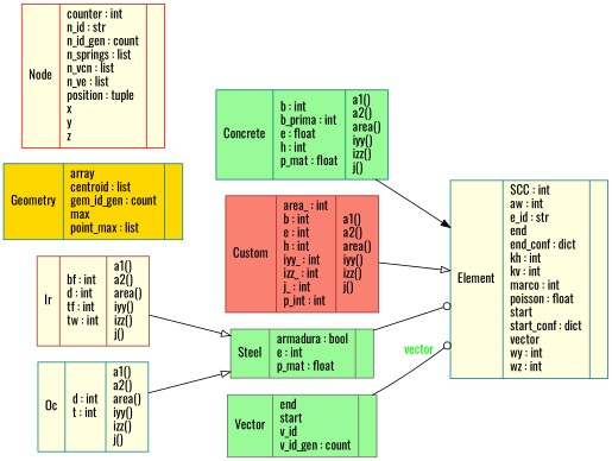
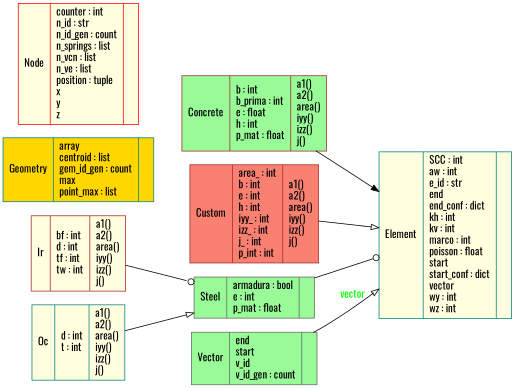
  digraph {
    fontname=Oswald
    rankdir=LR
    node [color=teal fillcolor=lightyellow fontname=Oswald shape=record style=filled]
    edge [arrowhead=onormal arrowtail=none fontname=Oswald]
-   n1 [fillcolor=palegreen label="{Concrete|b : int\lb_prima : int\le : float\lh : int\lp_mat : float\l|a1()\la2()\larea()\liyy()\lizz()\lj()\l}"]
+   n1 [color=brown fillcolor=palegreen label="{Concrete|b : int\lb_prima : int\le : float\lh : int\lp_mat : float\l|a1()\la2()\larea()\liyy()\lizz()\lj()\l}"]
    n2 [label="{Element|SCC : int\law : int\le_id : str\lend\lend_conf : dict\lkh : int\lkv : int\lmarco : int\lpoisson : float\lstart\lstart_conf : dict\lvector\lwy : int\lwz : int\l|}"]
    n3 [color=brown fillcolor=salmon label="{Custom|area_ : int\lb : int\le : int\lh : int\liyy_ : int\lizz_ : int\lj_ : int\lp_int : int\l|a1()\la2()\larea()\liyy()\lizz()\lj()\l}"]
    n4 [fillcolor=gold label="{Geometry|array\lcentroid : list\lgem_id_gen : count\lmax\lpoint_max : list\l|}"]
    n5 [color=brown label="{Ir|bf : int\ld : int\ltf : int\ltw : int\l|a1()\la2()\larea()\liyy()\lizz()\lj()\l}"]
    n6 [color=gray40 fillcolor=palegreen label="{Steel|armadura : bool\le : int\lp_mat : float\l|}"]
    n7 [color=red label="{Node|counter : int\ln_id : str\ln_id_gen : count\ln_springs : list\ln_vcn : list\ln_ve : list\lposition : tuple\lx\ly\lz\l|}"]
    n8 [label="{Oc|d : int\lt : int\l|a1()\la2()\larea()\liyy()\lizz()\lj()\l}"]
    n9 [color=gray40 fillcolor=palegreen label="{Vector|end\lstart\lv_id\lv_id_gen : count\l|}"]
    n1 -> n2 [arrowhead=normal]
    n3 -> n2
-   n5 -> n6
+   n5 -> n6 [arrowhead=odot]
    n6 -> n2 [arrowhead=odot]
    n8 -> n6
-   n9 -> n2 [arrowhead=odot fontcolor=green label=vector style=solid]
+   n9 -> n2 [fontcolor=green label=vector style=solid]
  }
